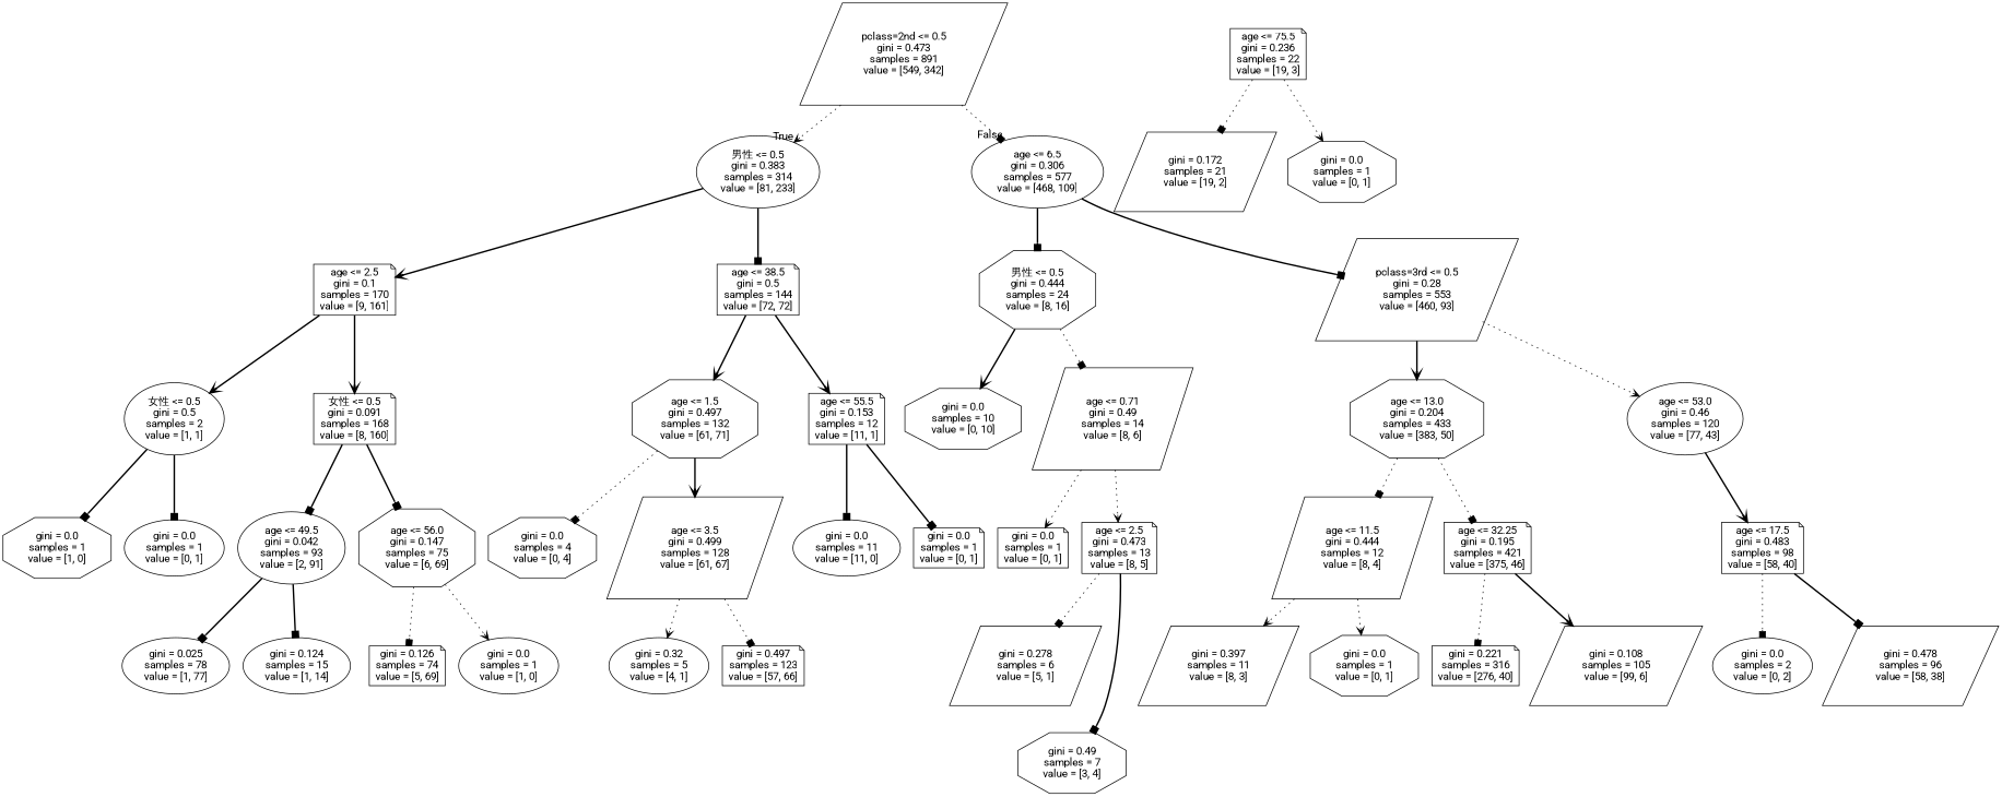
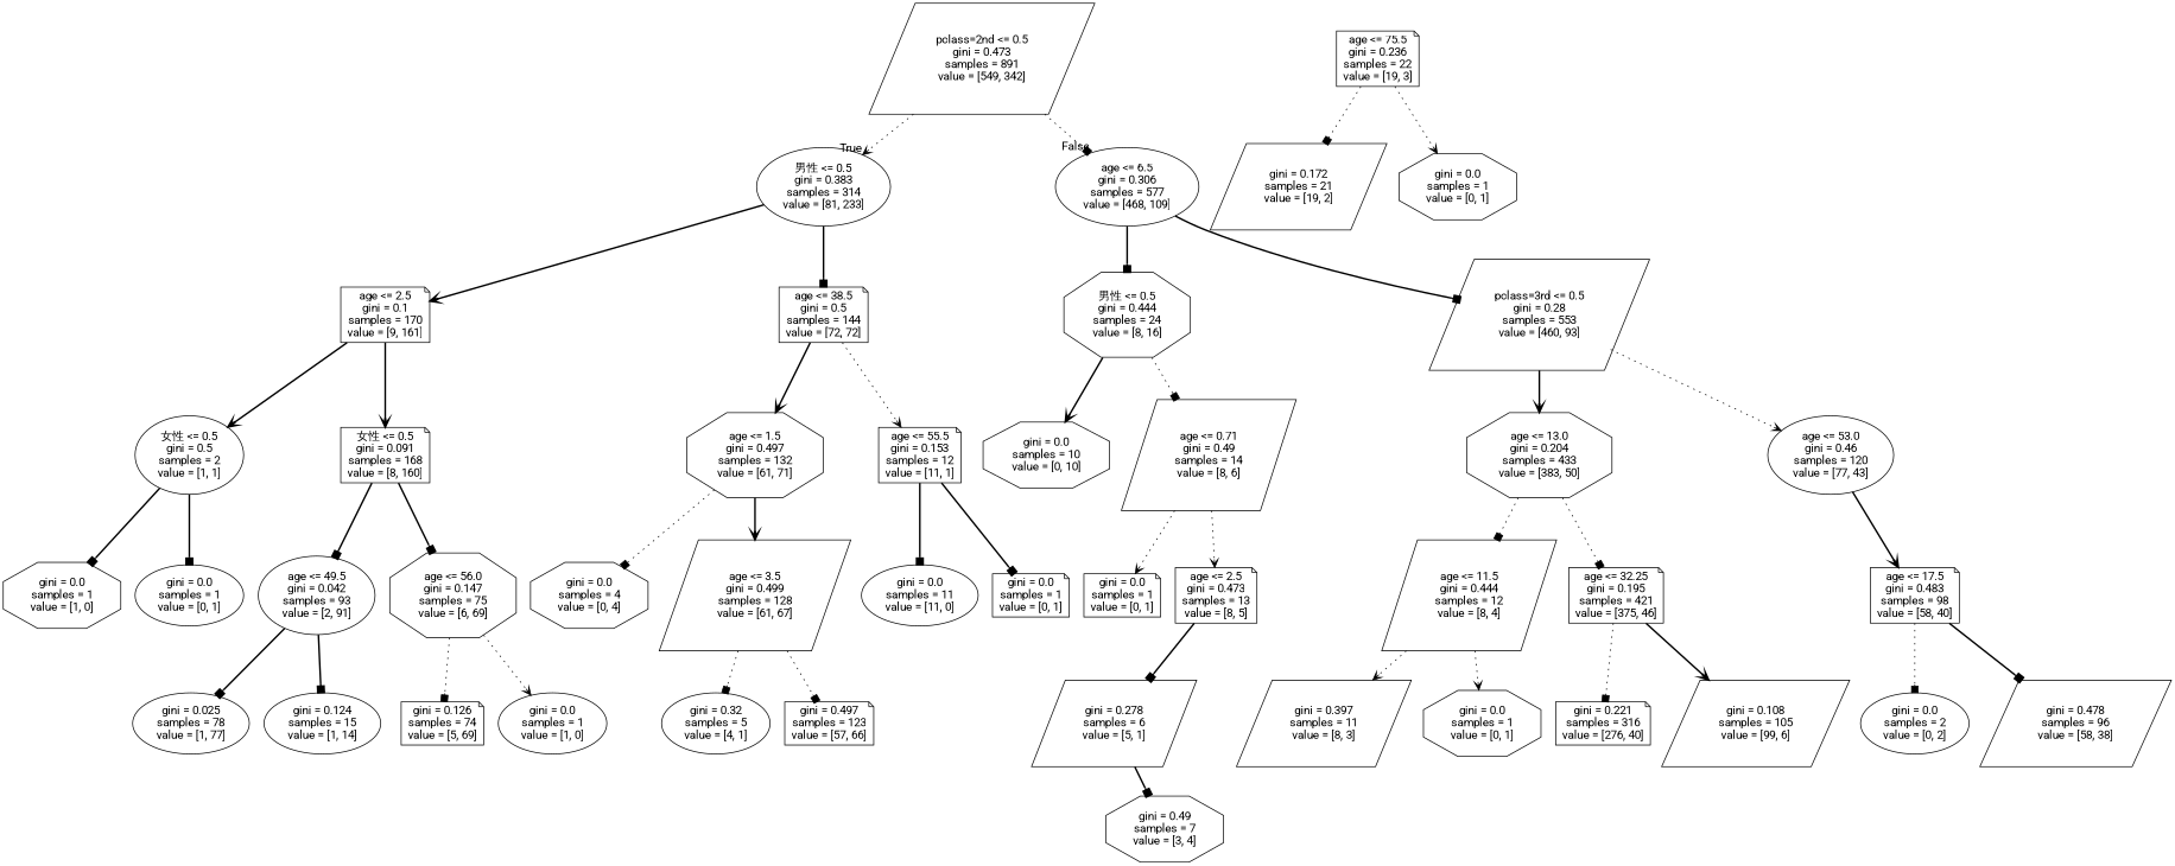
  digraph {
    fontname=Roboto
    node [fontname=Roboto shape=note]
    edge [arrowhead=box fontname=Roboto style=bold]
    n1 [label="pclass=2nd <= 0.5\ngini = 0.473\nsamples = 891\nvalue = [549, 342]" shape=parallelogram]
    n2 [label="男性 <= 0.5\ngini = 0.383\nsamples = 314\nvalue = [81, 233]" shape=ellipse]
    n3 [label="age <= 6.5\ngini = 0.306\nsamples = 577\nvalue = [468, 109]" shape=ellipse]
    n4 [label="age <= 2.5\ngini = 0.1\nsamples = 170\nvalue = [9, 161]"]
    n5 [label="age <= 38.5\ngini = 0.5\nsamples = 144\nvalue = [72, 72]"]
    n6 [label="男性 <= 0.5\ngini = 0.444\nsamples = 24\nvalue = [8, 16]" shape=octagon]
    n7 [label="pclass=3rd <= 0.5\ngini = 0.28\nsamples = 553\nvalue = [460, 93]" shape=parallelogram]
    n8 [label="女性 <= 0.5\ngini = 0.5\nsamples = 2\nvalue = [1, 1]" shape=ellipse]
    n9 [label="女性 <= 0.5\ngini = 0.091\nsamples = 168\nvalue = [8, 160]"]
    n10 [label="age <= 1.5\ngini = 0.497\nsamples = 132\nvalue = [61, 71]" shape=octagon]
    n11 [label="age <= 55.5\ngini = 0.153\nsamples = 12\nvalue = [11, 1]"]
    n12 [label="gini = 0.0\nsamples = 1\nvalue = [1, 0]" shape=octagon]
    n13 [label="gini = 0.0\nsamples = 1\nvalue = [0, 1]" shape=ellipse]
    n14 [label="age <= 49.5\ngini = 0.042\nsamples = 93\nvalue = [2, 91]" shape=ellipse]
    n15 [label="age <= 56.0\ngini = 0.147\nsamples = 75\nvalue = [6, 69]" shape=octagon]
    n16 [label="gini = 0.025\nsamples = 78\nvalue = [1, 77]" shape=ellipse]
    n17 [label="gini = 0.124\nsamples = 15\nvalue = [1, 14]" shape=ellipse]
    n18 [label="gini = 0.126\nsamples = 74\nvalue = [5, 69]"]
    n19 [label="gini = 0.0\nsamples = 1\nvalue = [1, 0]" shape=ellipse]
    n20 [label="gini = 0.0\nsamples = 4\nvalue = [0, 4]" shape=octagon]
    n21 [label="age <= 3.5\ngini = 0.499\nsamples = 128\nvalue = [61, 67]" shape=parallelogram]
    n22 [label="gini = 0.0\nsamples = 11\nvalue = [11, 0]" shape=ellipse]
    n23 [label="gini = 0.0\nsamples = 1\nvalue = [0, 1]"]
    n24 [label="gini = 0.32\nsamples = 5\nvalue = [4, 1]" shape=ellipse]
    n25 [label="gini = 0.497\nsamples = 123\nvalue = [57, 66]"]
    n26 [label="gini = 0.0\nsamples = 10\nvalue = [0, 10]" shape=octagon]
    n27 [label="age <= 0.71\ngini = 0.49\nsamples = 14\nvalue = [8, 6]" shape=parallelogram]
    n28 [label="age <= 13.0\ngini = 0.204\nsamples = 433\nvalue = [383, 50]" shape=octagon]
    n29 [label="age <= 53.0\ngini = 0.46\nsamples = 120\nvalue = [77, 43]" shape=ellipse]
    n30 [label="gini = 0.0\nsamples = 1\nvalue = [0, 1]"]
    n31 [label="age <= 2.5\ngini = 0.473\nsamples = 13\nvalue = [8, 5]"]
    n32 [label="gini = 0.278\nsamples = 6\nvalue = [5, 1]" shape=parallelogram]
    n33 [label="gini = 0.49\nsamples = 7\nvalue = [3, 4]" shape=octagon]
    n34 [label="age <= 11.5\ngini = 0.444\nsamples = 12\nvalue = [8, 4]" shape=parallelogram]
    n35 [label="age <= 32.25\ngini = 0.195\nsamples = 421\nvalue = [375, 46]"]
    n36 [label="age <= 17.5\ngini = 0.483\nsamples = 98\nvalue = [58, 40]"]
    n37 [label="gini = 0.397\nsamples = 11\nvalue = [8, 3]" shape=parallelogram]
    n38 [label="gini = 0.0\nsamples = 1\nvalue = [0, 1]" shape=octagon]
    n39 [label="gini = 0.221\nsamples = 316\nvalue = [276, 40]"]
    n40 [label="gini = 0.108\nsamples = 105\nvalue = [99, 6]" shape=parallelogram]
    n41 [label="gini = 0.0\nsamples = 2\nvalue = [0, 2]" shape=ellipse]
    n42 [label="gini = 0.478\nsamples = 96\nvalue = [58, 38]" shape=parallelogram]
    n43 [label="age <= 75.5\ngini = 0.236\nsamples = 22\nvalue = [19, 3]"]
    n44 [label="gini = 0.172\nsamples = 21\nvalue = [19, 2]" shape=parallelogram]
    n45 [label="gini = 0.0\nsamples = 1\nvalue = [0, 1]" shape=octagon]
    n1 -> n2 [arrowhead=vee headlabel=True labelangle=45 labeldistance=2.5 style=dotted]
    n1 -> n3 [headlabel=False labelangle=-45 labeldistance=2.5 style=dotted]
    n2 -> n4 [arrowhead=vee]
    n2 -> n5
    n3 -> n6
    n3 -> n7
    n4 -> n8 [arrowhead=vee]
    n4 -> n9 [arrowhead=vee]
    n5 -> n10 [arrowhead=vee]
-   n5 -> n11 [arrowhead=vee]
+   n5 -> n11 [arrowhead=vee style=dotted]
    n6 -> n26 [arrowhead=vee]
    n6 -> n27 [style=dotted]
    n7 -> n28 [arrowhead=vee]
    n7 -> n29 [arrowhead=vee style=dotted]
    n8 -> n12
    n8 -> n13
    n9 -> n14
    n9 -> n15
    n10 -> n20 [style=dotted]
    n10 -> n21 [arrowhead=vee]
    n11 -> n22
    n11 -> n23
    n14 -> n16
    n14 -> n17
    n15 -> n18 [style=dotted]
    n15 -> n19 [arrowhead=vee style=dotted]
-   n21 -> n24 [arrowhead=vee style=dotted]
+   n21 -> n24 [style=dotted]
    n21 -> n25 [style=dotted]
    n27 -> n30 [arrowhead=vee style=dotted]
    n27 -> n31 [arrowhead=vee style=dotted]
    n28 -> n34 [style=dotted]
    n28 -> n35 [style=dotted]
    n29 -> n36 [arrowhead=vee]
-   n31 -> n32 [style=dotted]
-   n31 -> n33
+   n31 -> n32
+   n32 -> n33
    n34 -> n37 [arrowhead=vee style=dotted]
    n34 -> n38 [arrowhead=vee style=dotted]
    n35 -> n39 [style=dotted]
    n35 -> n40 [arrowhead=vee]
    n36 -> n41 [style=dotted]
    n36 -> n42
    n43 -> n44 [style=dotted]
    n43 -> n45 [arrowhead=vee style=dotted]
  }
